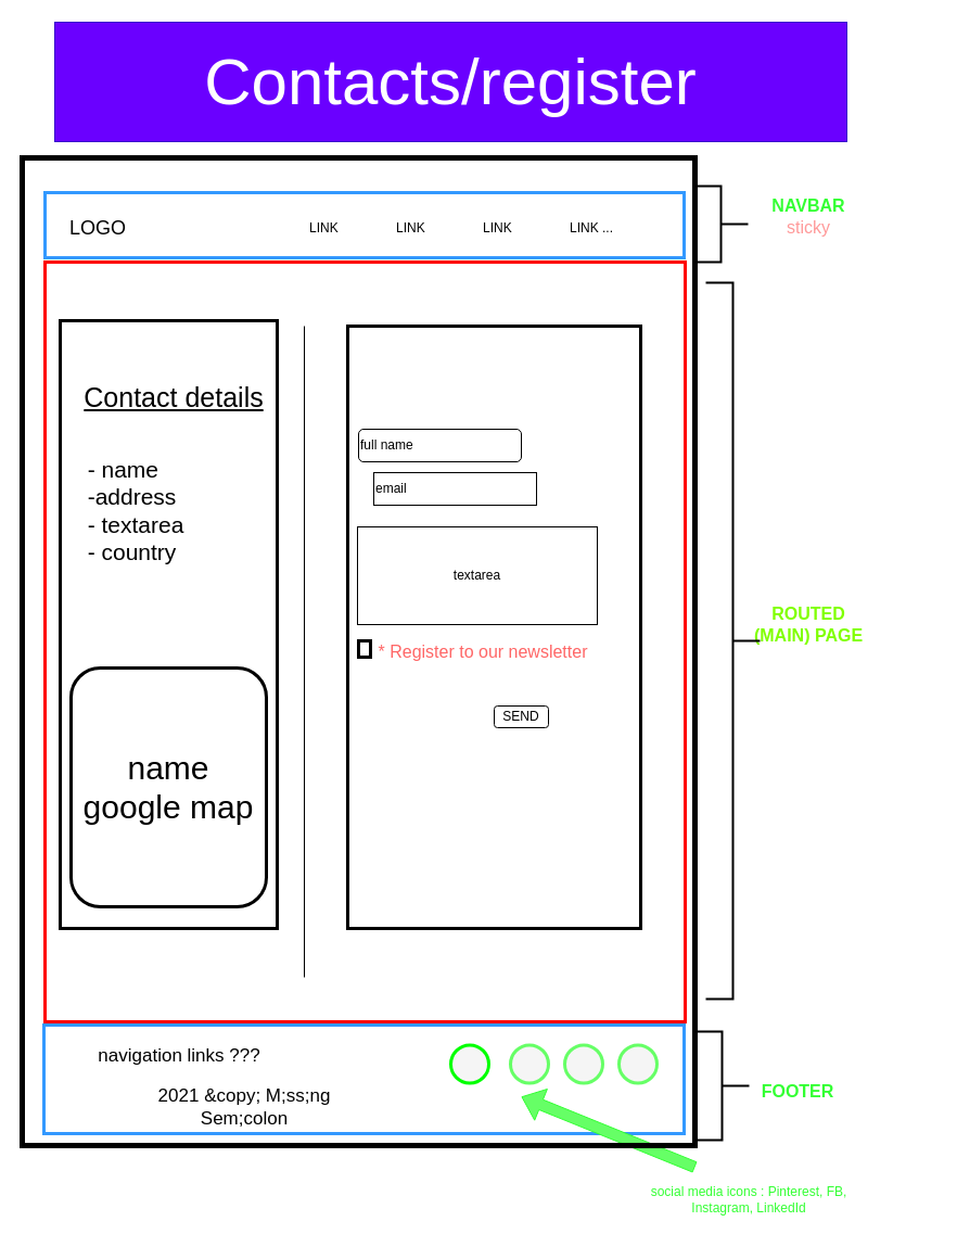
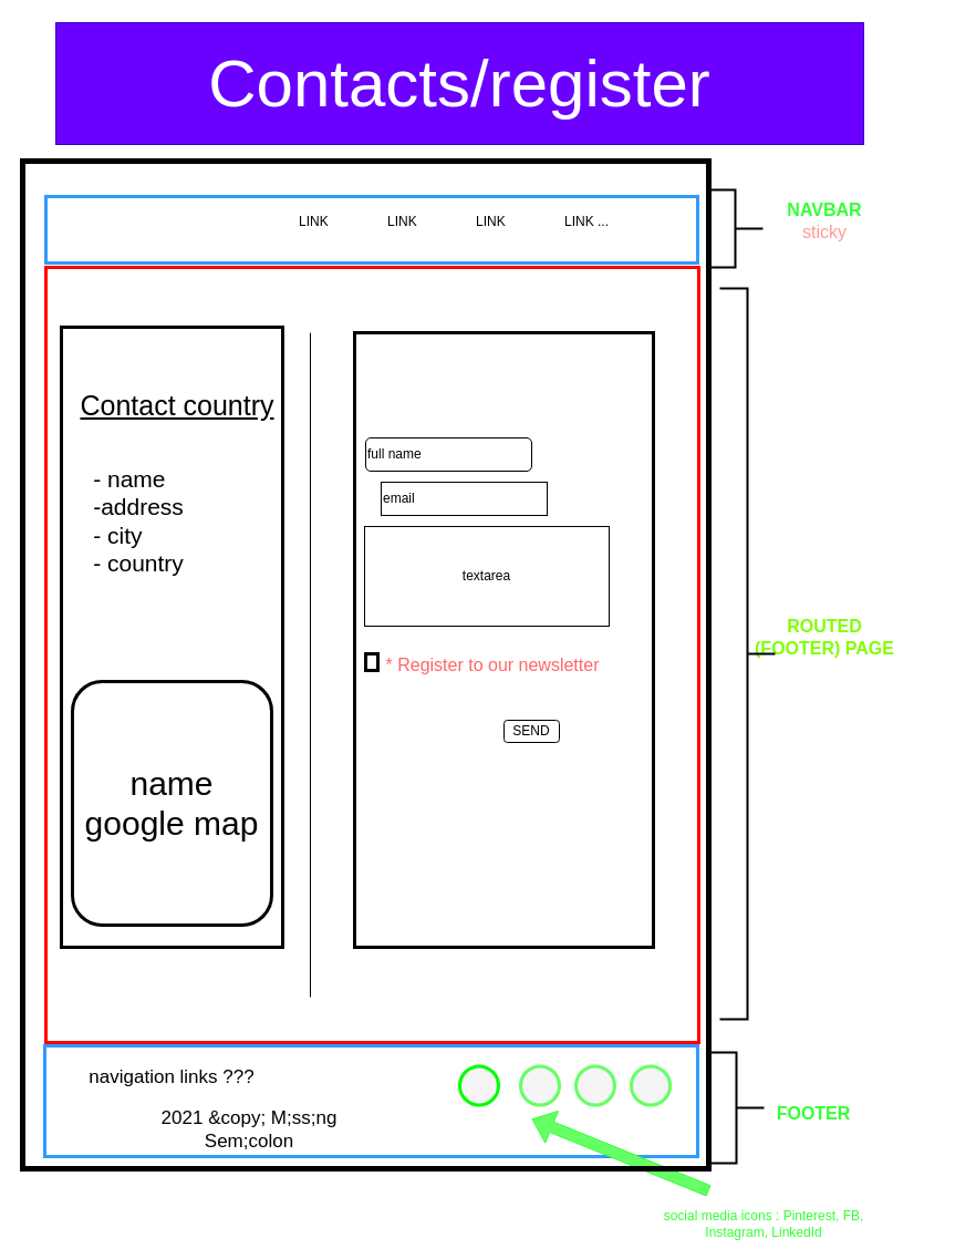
  <mxCell id="0" />
  <mxCell id="1" parent="0" />
  <mxCell id="2" value="" style="rounded=0;whiteSpace=wrap;html=1;strokeColor=#3399FF;strokeWidth=3;fillColor=none;" parent="1" vertex="1"><mxGeometry x="40" y="944" width="590" height="100" as="geometry" /></mxCell>
  <mxCell id="3" value="&lt;font style=&quot;font-size: 16px&quot;&gt;&lt;font color=&quot;#33ff33&quot; style=&quot;font-weight: bold&quot;&gt;NAVBAR&lt;/font&gt;&lt;br&gt;&lt;font color=&quot;#ff9999&quot;&gt;sticky&lt;/font&gt;&lt;/font&gt;" style="text;html=1;strokeColor=none;fillColor=none;align=center;verticalAlign=middle;whiteSpace=wrap;rounded=0;" parent="1" vertex="1"><mxGeometry x="700" y="169" width="90" height="60" as="geometry" /></mxCell>
- <mxCell id="4" value="&lt;font style=&quot;font-size: 16px&quot; color=&quot;#80ff00&quot;&gt;&lt;b&gt;ROUTED &lt;br&gt;(MAIN) PAGE&lt;/b&gt;&lt;/font&gt;" style="text;html=1;strokeColor=none;fillColor=none;align=center;verticalAlign=middle;whiteSpace=wrap;rounded=0;" parent="1" vertex="1"><mxGeometry x="630" y="545" width="230" height="60" as="geometry" /></mxCell>
+ <mxCell id="4" value="&lt;font style=&quot;font-size: 16px&quot; color=&quot;#80ff00&quot;&gt;&lt;b&gt;ROUTED &lt;br&gt;(FOOTER) PAGE&lt;/b&gt;&lt;/font&gt;" style="text;html=1;strokeColor=none;fillColor=none;align=center;verticalAlign=middle;whiteSpace=wrap;rounded=0;" parent="1" vertex="1"><mxGeometry x="630" y="545" width="230" height="60" as="geometry" /></mxCell>
  <mxCell id="5" value="&lt;font style=&quot;font-size: 16px&quot;&gt;&lt;b&gt;&lt;font color=&quot;#33ff33&quot;&gt;FOOTER&lt;br&gt;&lt;/font&gt;&lt;/b&gt;&lt;br&gt;&lt;/font&gt;" style="text;html=1;strokeColor=none;fillColor=none;align=center;verticalAlign=middle;whiteSpace=wrap;rounded=0;" parent="1" vertex="1"><mxGeometry x="670" y="985" width="130" height="60" as="geometry" /></mxCell>
  <mxCell id="6" value="" style="rounded=0;whiteSpace=wrap;html=1;strokeColor=#3399FF;strokeWidth=3;fillColor=none;" parent="1" vertex="1"><mxGeometry x="41" y="177" width="589" height="60" as="geometry" /></mxCell>
  <mxCell id="7" value="" style="rounded=0;whiteSpace=wrap;html=1;strokeWidth=3;fillColor=none;strokeColor=#FF0000;" parent="1" vertex="1"><mxGeometry x="41" y="241" width="590" height="700" as="geometry" /></mxCell>
  <mxCell id="8" value="" style="strokeWidth=2;html=1;shape=mxgraph.flowchart.annotation_2;align=left;labelPosition=right;pointerEvents=1;fillColor=none;rotation=-180;" parent="1" vertex="1"><mxGeometry x="639" y="171" width="50" height="70" as="geometry" /></mxCell>
  <mxCell id="9" value="" style="strokeWidth=2;html=1;shape=mxgraph.flowchart.annotation_2;align=left;labelPosition=right;pointerEvents=1;fillColor=none;rotation=-180;" parent="1" vertex="1"><mxGeometry x="650" y="260" width="50" height="660" as="geometry" /></mxCell>
  <mxCell id="10" value="" style="strokeWidth=2;html=1;shape=mxgraph.flowchart.annotation_2;align=left;labelPosition=right;pointerEvents=1;fillColor=none;rotation=-180;" parent="1" vertex="1"><mxGeometry x="640" y="950" width="50" height="100" as="geometry" /></mxCell>
  <mxCell id="11" value="&lt;font style=&quot;font-size: 18px&quot;&gt;&lt;br&gt;&lt;/font&gt;" style="rounded=0;whiteSpace=wrap;html=1;strokeWidth=3;fillColor=none;" parent="1" vertex="1"><mxGeometry x="55" y="295" width="200" height="560" as="geometry" /></mxCell>
- <mxCell id="12" value="LINK&lt;span style=&quot;white-space: pre&quot;&gt;&#09;&lt;/span&gt;&lt;span style=&quot;white-space: pre&quot;&gt;&#09;&lt;/span&gt;LINK&lt;span style=&quot;white-space: pre&quot;&gt;&#09;&lt;/span&gt;&lt;span style=&quot;white-space: pre&quot;&gt;&#09;&lt;/span&gt;LINK&lt;span style=&quot;white-space: pre&quot;&gt;&#09;&lt;/span&gt;&lt;span style=&quot;white-space: pre&quot;&gt;&#09;&lt;/span&gt;LINK ..." style="text;html=1;strokeColor=none;fillColor=none;align=center;verticalAlign=middle;whiteSpace=wrap;rounded=0;" parent="1" vertex="1"><mxGeometry x="270" y="200" width="310" height="20" as="geometry" /></mxCell>
+ <mxCell id="12" value="LINK&lt;span style=&quot;white-space: pre&quot;&gt;&#09;&lt;/span&gt;&lt;span style=&quot;white-space: pre&quot;&gt;&#09;&lt;/span&gt;LINK&lt;span style=&quot;white-space: pre&quot;&gt;&#09;&lt;/span&gt;&lt;span style=&quot;white-space: pre&quot;&gt;&#09;&lt;/span&gt;LINK&lt;span style=&quot;white-space: pre&quot;&gt;&#09;&lt;/span&gt;&lt;span style=&quot;white-space: pre&quot;&gt;&#09;&lt;/span&gt;LINK ..." style="text;html=1;strokeColor=none;fillColor=none;align=center;verticalAlign=middle;whiteSpace=wrap;rounded=0;" parent="1" vertex="1"><mxGeometry x="255" y="190" width="310" height="20" as="geometry" /></mxCell>
  <mxCell id="13" value="&lt;font style=&quot;font-size: 30px&quot;&gt;name&lt;br&gt;google map&lt;/font&gt;" style="rounded=1;whiteSpace=wrap;html=1;strokeWidth=3;fillColor=none;" parent="1" vertex="1"><mxGeometry x="65" y="615" width="180" height="220" as="geometry" /></mxCell>
  <mxCell id="14" value="" style="ellipse;whiteSpace=wrap;html=1;aspect=fixed;strokeWidth=3;fillColor=#f5f5f5;fontColor=#333333;strokeColor=#66FF66;" parent="1" vertex="1"><mxGeometry x="570" y="962.5" width="35" height="35" as="geometry" /></mxCell>
  <mxCell id="15" value="" style="ellipse;whiteSpace=wrap;html=1;aspect=fixed;strokeWidth=3;fillColor=#f5f5f5;fontColor=#333333;strokeColor=#66FF66;" parent="1" vertex="1"><mxGeometry x="520" y="962.5" width="35" height="35" as="geometry" /></mxCell>
  <mxCell id="16" value="" style="ellipse;whiteSpace=wrap;html=1;aspect=fixed;strokeWidth=3;fillColor=#f5f5f5;fontColor=#333333;strokeColor=#66FF66;" parent="1" vertex="1"><mxGeometry x="470" y="962.5" width="35" height="35" as="geometry" /></mxCell>
  <mxCell id="17" value="" style="ellipse;whiteSpace=wrap;html=1;aspect=fixed;strokeWidth=3;fillColor=#f5f5f5;fontColor=#333333;strokeColor=#00FF00;" parent="1" vertex="1"><mxGeometry x="415" y="962.5" width="35" height="35" as="geometry" /></mxCell>
  <mxCell id="18" value="&lt;font style=&quot;font-size: 17px&quot;&gt;2021 &amp;amp;copy; M;ss;ng Sem;colon&lt;/font&gt;" style="text;html=1;strokeColor=none;fillColor=none;align=center;verticalAlign=middle;whiteSpace=wrap;rounded=0;" parent="1" vertex="1"><mxGeometry x="130" y="1010" width="190" height="20" as="geometry" /></mxCell>
  <mxCell id="19" value="" style="shape=flexArrow;endArrow=classic;html=1;strokeColor=#33FF33;fillColor=#66FF66;" parent="1" edge="1"><mxGeometry width="50" height="50" relative="1" as="geometry"><mxPoint x="640" y="1075" as="sourcePoint" /><mxPoint x="480" y="1010" as="targetPoint" /></mxGeometry></mxCell>
  <mxCell id="20" value="&lt;font color=&quot;#33ff33&quot;&gt;social media icons : Pinterest, FB, Instagram, LinkedId&lt;/font&gt;" style="text;html=1;strokeColor=none;fillColor=none;align=center;verticalAlign=middle;whiteSpace=wrap;rounded=0;" parent="1" vertex="1"><mxGeometry x="580" y="1095" width="220" height="20" as="geometry" /></mxCell>
- <mxCell id="21" value="&lt;font style=&quot;font-size: 17px&quot;&gt;navigation links ???&lt;/font&gt;" style="text;html=1;strokeColor=none;fillColor=none;align=center;verticalAlign=middle;whiteSpace=wrap;rounded=0;" parent="1" vertex="1"><mxGeometry x="70" y="962.5" width="190" height="20" as="geometry" /></mxCell>
- <mxCell id="22" value="&lt;font style=&quot;font-size: 18px&quot;&gt;LOGO&lt;/font&gt;" style="text;html=1;strokeColor=none;fillColor=none;align=center;verticalAlign=middle;whiteSpace=wrap;rounded=0;" parent="1" vertex="1"><mxGeometry x="60" y="193" width="60" height="34" as="geometry" /></mxCell>
+ <mxCell id="21" value="&lt;font style=&quot;font-size: 17px&quot;&gt;navigation links ???&lt;/font&gt;" style="text;html=1;strokeColor=none;fillColor=none;align=center;verticalAlign=middle;whiteSpace=wrap;rounded=0;" parent="1" vertex="1"><mxGeometry x="60" y="962.5" width="190" height="20" as="geometry" /></mxCell>
  <mxCell id="23" value="&lt;font style=&quot;font-size: 60px&quot;&gt;Contacts/register&lt;/font&gt;" style="text;html=1;strokeColor=#3700CC;fillColor=#6a00ff;align=center;verticalAlign=middle;whiteSpace=wrap;rounded=0;fontColor=#ffffff;" parent="1" vertex="1"><mxGeometry x="50" y="20" width="730" height="110" as="geometry" /></mxCell>
  <mxCell id="24" value="&lt;font style=&quot;font-size: 18px&quot;&gt;&lt;br&gt;&lt;/font&gt;" style="rounded=0;whiteSpace=wrap;html=1;strokeWidth=3;fillColor=none;" vertex="1" parent="1"><mxGeometry x="320" y="300" width="270" height="555" as="geometry" /></mxCell>
  <mxCell id="25" value="&lt;font style=&quot;font-size: 16px&quot; color=&quot;#ff6666&quot;&gt;* Register to our newsletter&lt;/font&gt;" style="text;html=1;strokeColor=none;fillColor=none;align=center;verticalAlign=middle;whiteSpace=wrap;rounded=0;" vertex="1" parent="1"><mxGeometry x="335" y="585" width="220" height="30" as="geometry" /></mxCell>
  <mxCell id="26" value="" style="rounded=0;whiteSpace=wrap;html=1;strokeWidth=3;fillColor=none;" vertex="1" parent="1"><mxGeometry x="330" y="590" width="11" height="15" as="geometry" /></mxCell>
  <mxCell id="27" value="full name" style="whiteSpace=wrap;html=1;strokeWidth=1;fillColor=none;align=left;rounded=1;" vertex="1" parent="1"><mxGeometry x="330" y="395" width="150" height="30" as="geometry" /></mxCell>
  <mxCell id="28" value="email" style="rounded=0;whiteSpace=wrap;html=1;strokeWidth=1;fillColor=none;align=left;" vertex="1" parent="1"><mxGeometry x="344" y="435" width="150" height="30" as="geometry" /></mxCell>
- <mxCell id="29" value="textarea" style="rounded=0;whiteSpace=wrap;html=1;strokeWidth=1;fillColor=none;" vertex="1" parent="1"><mxGeometry x="329" y="485" width="221" height="90" as="geometry" /></mxCell>
+ <mxCell id="29" value="textarea" style="rounded=0;whiteSpace=wrap;html=1;strokeWidth=1;fillColor=none;" vertex="1" parent="1"><mxGeometry x="329" y="475" width="221" height="90" as="geometry" /></mxCell>
  <mxCell id="30" value="SEND" style="rounded=1;whiteSpace=wrap;html=1;strokeWidth=1;fillColor=none;" vertex="1" parent="1"><mxGeometry x="455" y="650" width="50" height="20" as="geometry" /></mxCell>
  <mxCell id="31" value="" style="endArrow=none;html=1;" edge="1" parent="1"><mxGeometry width="50" height="50" relative="1" as="geometry"><mxPoint x="280" y="900" as="sourcePoint" /><mxPoint x="280" y="300" as="targetPoint" /></mxGeometry></mxCell>
- <mxCell id="32" value="&lt;font style=&quot;font-size: 25px&quot;&gt;&lt;u&gt;Contact details&lt;/u&gt;&lt;/font&gt;" style="text;html=1;strokeColor=none;fillColor=none;align=center;verticalAlign=middle;whiteSpace=wrap;rounded=0;" vertex="1" parent="1"><mxGeometry x="60" y="315" width="200" height="100" as="geometry" /></mxCell>
- <mxCell id="33" value="&lt;p style=&quot;line-height: 170%&quot;&gt;&lt;/p&gt;&lt;div style=&quot;text-align: justify ; font-size: 21px&quot;&gt;&lt;font style=&quot;font-size: 21px&quot;&gt;- name&lt;/font&gt;&lt;/div&gt;&lt;div style=&quot;text-align: justify ; font-size: 21px&quot;&gt;&lt;span&gt;&lt;font style=&quot;font-size: 21px&quot;&gt;-address&lt;/font&gt;&lt;/span&gt;&lt;/div&gt;&lt;div style=&quot;text-align: justify ; font-size: 21px&quot;&gt;&lt;span&gt;&lt;font style=&quot;font-size: 21px&quot;&gt;- textarea&lt;/font&gt;&lt;/span&gt;&lt;/div&gt;&lt;div style=&quot;text-align: justify ; font-size: 21px&quot;&gt;&lt;font style=&quot;font-size: 21px&quot;&gt;- country&lt;/font&gt;&lt;/div&gt;&lt;p&gt;&lt;/p&gt;" style="text;html=1;strokeColor=none;fillColor=none;align=center;verticalAlign=middle;whiteSpace=wrap;rounded=0;" vertex="1" parent="1"><mxGeometry x="70" y="395" width="110" height="150" as="geometry" /></mxCell>
+ <mxCell id="32" value="&lt;font style=&quot;font-size: 25px&quot;&gt;&lt;u&gt;Contact country&lt;/u&gt;&lt;/font&gt;" style="text;html=1;strokeColor=none;fillColor=none;align=center;verticalAlign=middle;whiteSpace=wrap;rounded=0;" vertex="1" parent="1"><mxGeometry x="60" y="315" width="200" height="100" as="geometry" /></mxCell>
+ <mxCell id="33" value="&lt;p style=&quot;line-height: 170%&quot;&gt;&lt;/p&gt;&lt;div style=&quot;text-align: justify ; font-size: 21px&quot;&gt;&lt;font style=&quot;font-size: 21px&quot;&gt;- name&lt;/font&gt;&lt;/div&gt;&lt;div style=&quot;text-align: justify ; font-size: 21px&quot;&gt;&lt;span&gt;&lt;font style=&quot;font-size: 21px&quot;&gt;-address&lt;/font&gt;&lt;/span&gt;&lt;/div&gt;&lt;div style=&quot;text-align: justify ; font-size: 21px&quot;&gt;&lt;span&gt;&lt;font style=&quot;font-size: 21px&quot;&gt;- city&lt;/font&gt;&lt;/span&gt;&lt;/div&gt;&lt;div style=&quot;text-align: justify ; font-size: 21px&quot;&gt;&lt;font style=&quot;font-size: 21px&quot;&gt;- country&lt;/font&gt;&lt;/div&gt;&lt;p&gt;&lt;/p&gt;" style="text;html=1;strokeColor=none;fillColor=none;align=center;verticalAlign=middle;whiteSpace=wrap;rounded=0;" vertex="1" parent="1"><mxGeometry x="70" y="395" width="110" height="150" as="geometry" /></mxCell>
  <mxCell id="34" value="" style="rounded=0;whiteSpace=wrap;html=1;fillColor=none;strokeWidth=5;" vertex="1" parent="1"><mxGeometry x="20" y="145" width="620" height="910" as="geometry" /></mxCell>
